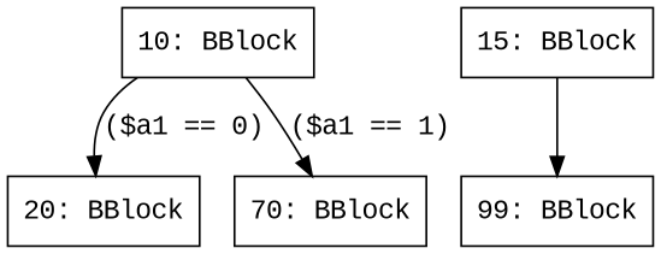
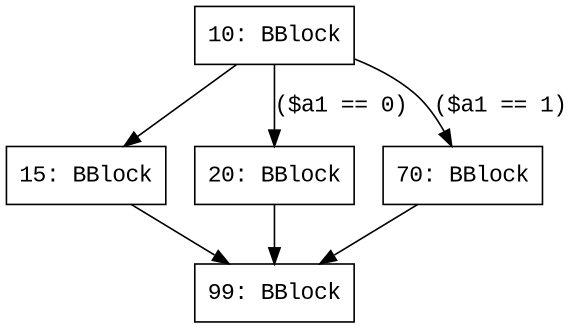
  digraph {
    fontname="Liberation Mono"
    node [fontname="Liberation Mono" shape=box]
    edge [fontname="Liberation Mono"]
    n1 [label="10: BBlock"]
    n2 [label="15: BBlock"]
    n3 [label="20: BBlock"]
    n4 [label="70: BBlock"]
    n5 [label="99: BBlock"]
+   n1 -> n2
    n1 -> n3 [label="($a1 == 0)"]
    n1 -> n4 [label="($a1 == 1)"]
    n2 -> n5
+   n3 -> n5
+   n4 -> n5
  }
